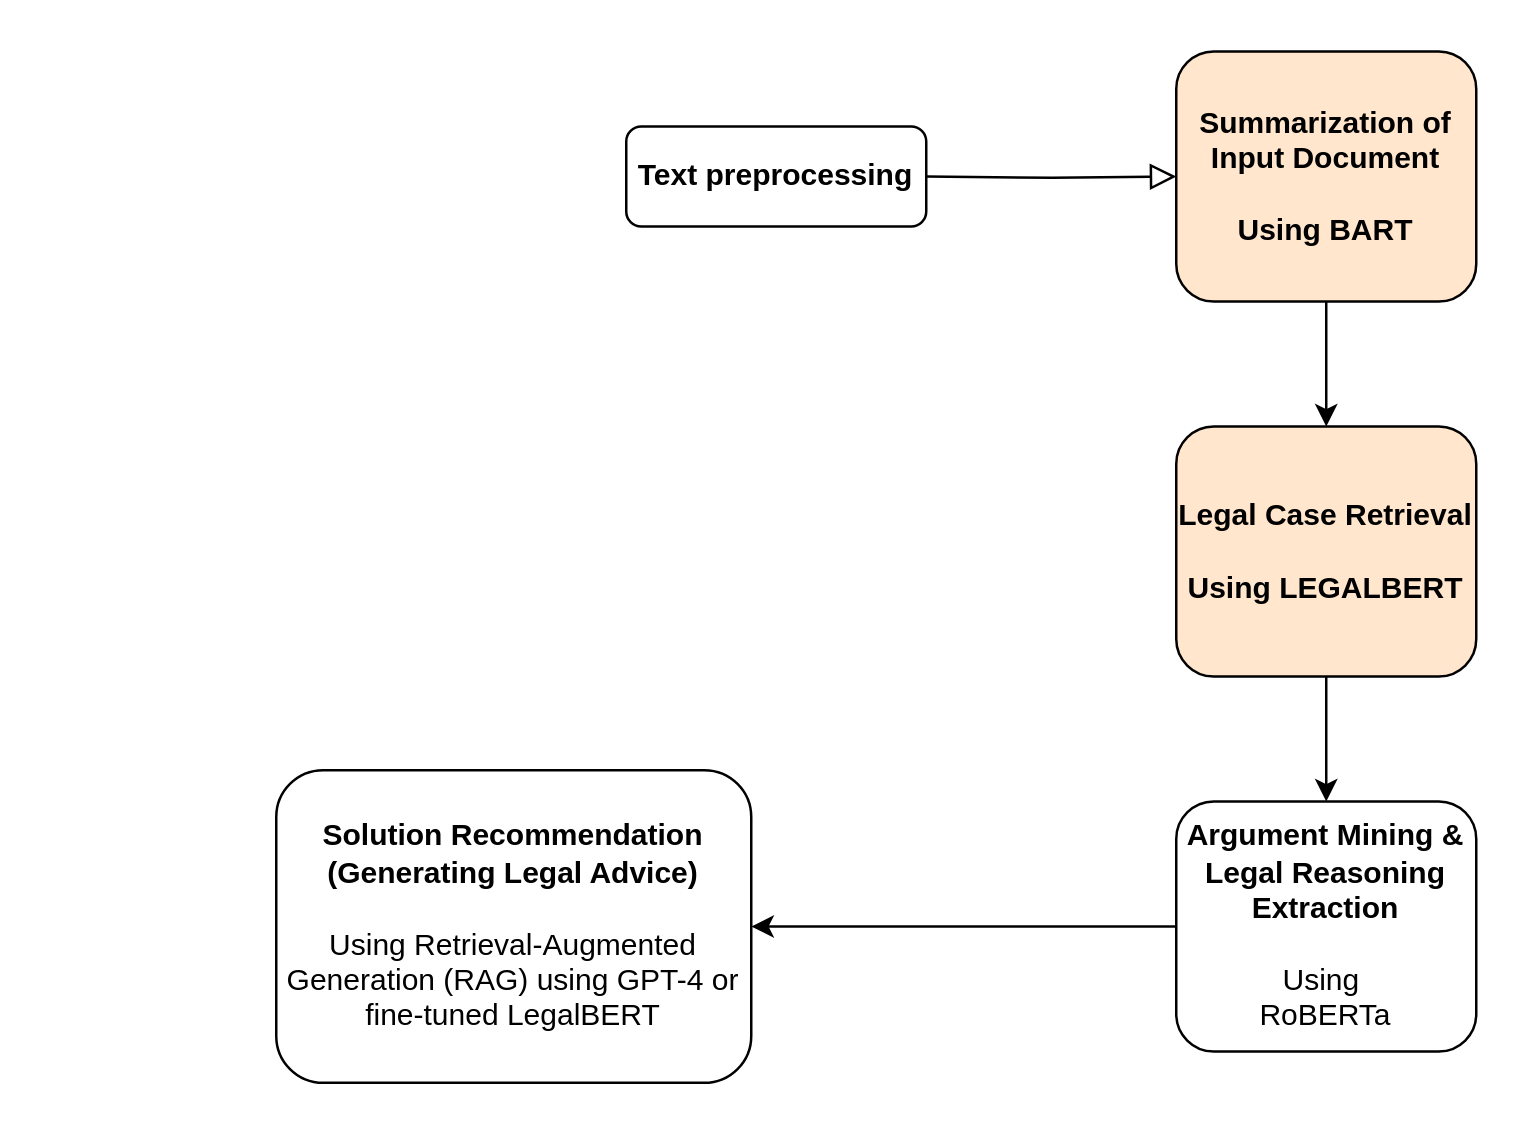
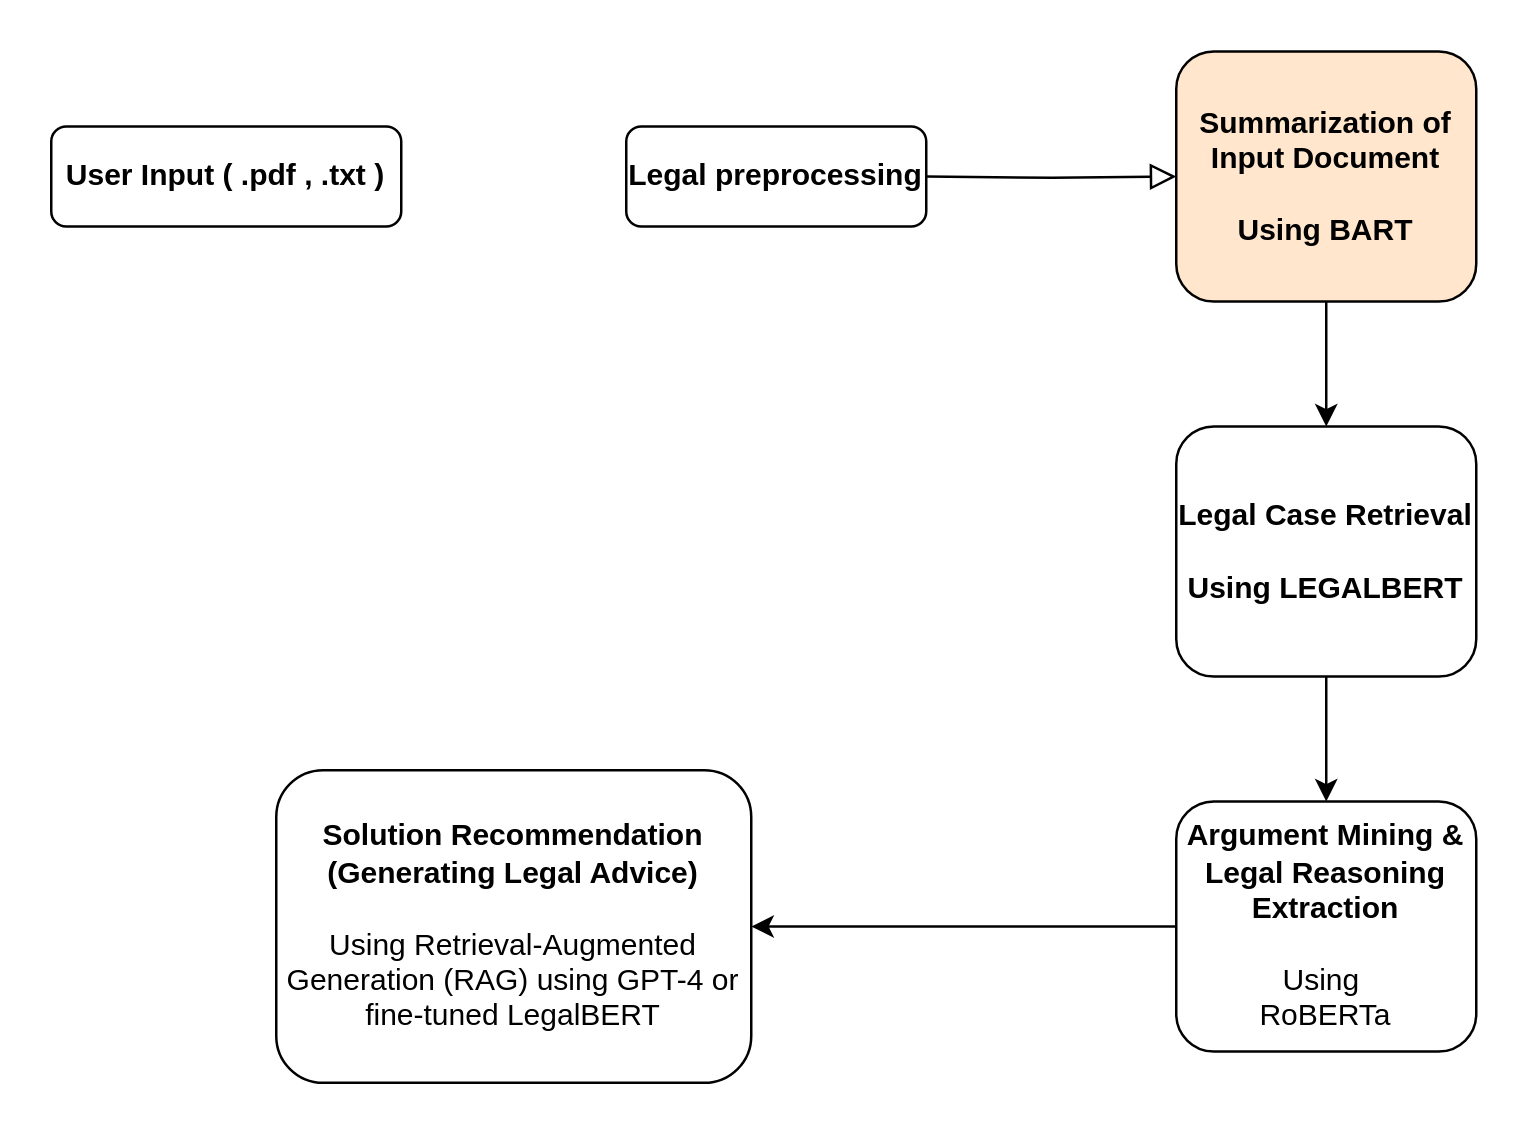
  <mxCell id="0" />
  <mxCell id="1" parent="0" />
- <mxCell id="3" value="&lt;b&gt;Text preprocessing &lt;/b&gt;" style="rounded=1;whiteSpace=wrap;html=1;fontSize=12;glass=0;strokeWidth=1;shadow=0;" parent="1" vertex="1"><mxGeometry x="250" y="50" width="120" height="40" as="geometry" /></mxCell>
+ <mxCell id="2" value="&lt;b&gt;User Input ( .pdf , .txt )&lt;/b&gt;" style="rounded=1;whiteSpace=wrap;html=1;fontSize=12;glass=0;strokeWidth=1;shadow=0;" parent="1" vertex="1"><mxGeometry x="20" y="50" width="140" height="40" as="geometry" /></mxCell>
+ <mxCell id="3" value="&lt;b&gt;Legal preprocessing &lt;/b&gt;" style="rounded=1;whiteSpace=wrap;html=1;fontSize=12;glass=0;strokeWidth=1;shadow=0;" parent="1" vertex="1"><mxGeometry x="250" y="50" width="120" height="40" as="geometry" /></mxCell>
  <mxCell id="4" value="" style="rounded=0;html=1;jettySize=auto;orthogonalLoop=1;fontSize=11;endArrow=block;endFill=0;endSize=8;strokeWidth=1;shadow=0;labelBackgroundColor=none;edgeStyle=orthogonalEdgeStyle;entryX=0;entryY=0.5;entryDx=0;entryDy=0;" edge="1" parent="1" target="6"><mxGeometry relative="1" as="geometry"><mxPoint x="370" y="70" as="sourcePoint" /><mxPoint x="430" y="110" as="targetPoint" /></mxGeometry></mxCell>
  <mxCell id="5" value="" style="edgeStyle=orthogonalEdgeStyle;rounded=0;orthogonalLoop=1;jettySize=auto;html=1;entryX=0.5;entryY=0;entryDx=0;entryDy=0;" edge="1" parent="1" source="6"><mxGeometry relative="1" as="geometry"><mxPoint x="530" y="170" as="targetPoint" /></mxGeometry></mxCell>
  <mxCell id="6" value="&lt;div&gt;&lt;strong data-end=&quot;862&quot; data-start=&quot;823&quot;&gt;Summarization of Input Document&lt;br&gt;&lt;/strong&gt;&lt;/div&gt;&lt;div&gt;&lt;br&gt;&lt;/div&gt;&lt;div&gt;&lt;strong&gt;Using BART&lt;/strong&gt;&lt;strong data-end=&quot;862&quot; data-start=&quot;823&quot;&gt;&lt;/strong&gt;&lt;/div&gt;" style="rounded=1;whiteSpace=wrap;html=1;fontSize=12;glass=0;strokeWidth=1;shadow=0;fillColor=#ffe6cc;" vertex="1" parent="1"><mxGeometry x="470" y="20" width="120" height="100" as="geometry" /></mxCell>
  <mxCell id="7" value="" style="edgeStyle=orthogonalEdgeStyle;rounded=0;orthogonalLoop=1;jettySize=auto;html=1;exitX=0.5;exitY=1;exitDx=0;exitDy=0;" edge="1" parent="1" source="11" target="9"><mxGeometry relative="1" as="geometry"><mxPoint x="530" y="210" as="sourcePoint" /></mxGeometry></mxCell>
  <mxCell id="8" value="" style="edgeStyle=orthogonalEdgeStyle;rounded=0;orthogonalLoop=1;jettySize=auto;html=1;" edge="1" parent="1" source="9" target="10"><mxGeometry relative="1" as="geometry" /></mxCell>
  <mxCell id="9" value="&lt;div&gt;&lt;strong data-end=&quot;1978&quot; data-start=&quot;1926&quot;&gt;Argument Mining &amp;amp; Legal Reasoning Extraction&lt;/strong&gt;&lt;/div&gt;&lt;div&gt;&lt;strong data-end=&quot;1978&quot; data-start=&quot;1926&quot;&gt;&lt;br&gt;&lt;/strong&gt;&lt;/div&gt;&lt;div&gt;Using&amp;nbsp;&lt;/div&gt;&lt;div&gt;RoBERTa&lt;/div&gt;" style="whiteSpace=wrap;html=1;rounded=1;glass=0;strokeWidth=1;shadow=0;" vertex="1" parent="1"><mxGeometry x="470" y="320" width="120" height="100" as="geometry" /></mxCell>
  <mxCell id="10" value="&lt;div&gt;&lt;b&gt;Solution Recommendation (Generating Legal Advice)&lt;br&gt;&lt;/b&gt;&lt;/div&gt;&lt;div&gt;&lt;b&gt;&lt;br&gt;&lt;/b&gt;&lt;/div&gt;&lt;div&gt;Using Retrieval-Augmented Generation (RAG) using GPT-4 or fine-tuned LegalBERT&lt;/div&gt;" style="whiteSpace=wrap;html=1;rounded=1;glass=0;strokeWidth=1;shadow=0;" vertex="1" parent="1"><mxGeometry x="110" y="307.5" width="190" height="125" as="geometry" /></mxCell>
- <mxCell id="11" value="&lt;div&gt;&lt;b&gt;Legal Case Retrieval&lt;span data-end=&quot;862&quot; data-start=&quot;823&quot;&gt;&lt;br&gt;&lt;/span&gt;&lt;/b&gt;&lt;/div&gt;&lt;div&gt;&lt;br&gt;&lt;/div&gt;&lt;div&gt;&lt;strong&gt;Using LEGALBERT&lt;/strong&gt;&lt;/div&gt;" style="rounded=1;whiteSpace=wrap;html=1;fontSize=12;glass=0;strokeWidth=1;shadow=0;fillColor=#ffe6cc;" vertex="1" parent="1"><mxGeometry x="470" y="170" width="120" height="100" as="geometry" /></mxCell>
+ <mxCell id="11" value="&lt;div&gt;&lt;b&gt;Legal Case Retrieval&lt;span data-end=&quot;862&quot; data-start=&quot;823&quot;&gt;&lt;br&gt;&lt;/span&gt;&lt;/b&gt;&lt;/div&gt;&lt;div&gt;&lt;br&gt;&lt;/div&gt;&lt;div&gt;&lt;strong&gt;Using LEGALBERT&lt;/strong&gt;&lt;/div&gt;" style="rounded=1;whiteSpace=wrap;html=1;fontSize=12;glass=0;strokeWidth=1;shadow=0;" vertex="1" parent="1"><mxGeometry x="470" y="170" width="120" height="100" as="geometry" /></mxCell>
